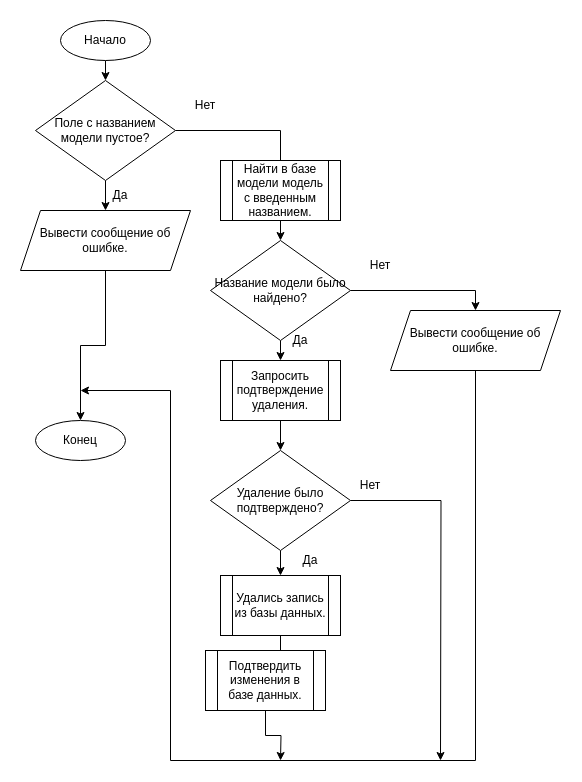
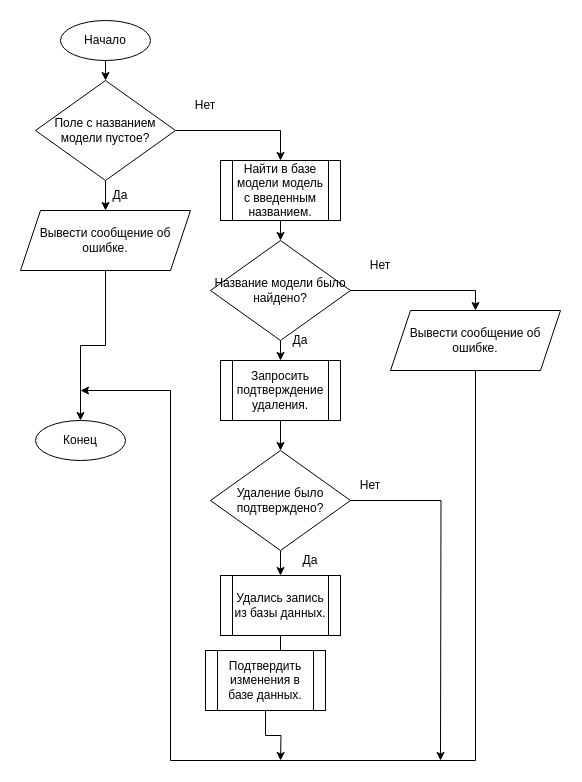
  <mxCell id="0" />
  <mxCell id="1" parent="0" />
  <mxCell id="2" style="edgeStyle=orthogonalEdgeStyle;rounded=0;orthogonalLoop=1;jettySize=auto;html=1;exitX=0.5;exitY=1;exitDx=0;exitDy=0;entryX=0.5;entryY=0;entryDx=0;entryDy=0;" parent="1" source="3" target="7" edge="1"><mxGeometry relative="1" as="geometry" /></mxCell>
  <mxCell id="3" value="Начало" style="ellipse;whiteSpace=wrap;html=1;" parent="1" vertex="1"><mxGeometry x="60" y="20" width="90" height="40" as="geometry" /></mxCell>
  <mxCell id="4" value="Конец" style="ellipse;whiteSpace=wrap;html=1;" parent="1" vertex="1"><mxGeometry x="35" y="420" width="90" height="40" as="geometry" /></mxCell>
  <mxCell id="5" style="edgeStyle=orthogonalEdgeStyle;rounded=0;orthogonalLoop=1;jettySize=auto;html=1;exitX=0.5;exitY=1;exitDx=0;exitDy=0;entryX=0.5;entryY=0;entryDx=0;entryDy=0;" parent="1" source="7" target="9" edge="1"><mxGeometry relative="1" as="geometry" /></mxCell>
- <mxCell id="6" style="edgeStyle=orthogonalEdgeStyle;rounded=0;orthogonalLoop=1;jettySize=auto;html=1;exitX=1;exitY=0.5;exitDx=0;exitDy=0;entryX=0.5;entryY=0;entryDx=0;entryDy=0;endArrow=none;" parent="1" source="7" target="12" edge="1"><mxGeometry relative="1" as="geometry" /></mxCell>
+ <mxCell id="6" style="edgeStyle=orthogonalEdgeStyle;rounded=0;orthogonalLoop=1;jettySize=auto;html=1;exitX=1;exitY=0.5;exitDx=0;exitDy=0;entryX=0.5;entryY=0;entryDx=0;entryDy=0;" parent="1" source="7" target="12" edge="1"><mxGeometry relative="1" as="geometry" /></mxCell>
  <mxCell id="7" value="Поле с названием модели пустое?" style="rhombus;whiteSpace=wrap;html=1;" parent="1" vertex="1"><mxGeometry x="35" y="80" width="140" height="100" as="geometry" /></mxCell>
  <mxCell id="8" style="edgeStyle=orthogonalEdgeStyle;rounded=0;orthogonalLoop=1;jettySize=auto;html=1;exitX=0.5;exitY=1;exitDx=0;exitDy=0;entryX=0.5;entryY=0;entryDx=0;entryDy=0;" parent="1" source="9" target="4" edge="1"><mxGeometry relative="1" as="geometry" /></mxCell>
  <mxCell id="9" value="Вывести сообщение об ошибке." style="shape=parallelogram;perimeter=parallelogramPerimeter;whiteSpace=wrap;html=1;fixedSize=1;" parent="1" vertex="1"><mxGeometry x="20" y="210" width="170" height="60" as="geometry" /></mxCell>
  <mxCell id="10" value="Да" style="text;html=1;strokeColor=none;fillColor=none;align=center;verticalAlign=middle;whiteSpace=wrap;rounded=0;" parent="1" vertex="1"><mxGeometry x="90" y="180" width="60" height="30" as="geometry" /></mxCell>
  <mxCell id="11" style="edgeStyle=orthogonalEdgeStyle;rounded=0;orthogonalLoop=1;jettySize=auto;html=1;exitX=0.5;exitY=1;exitDx=0;exitDy=0;entryX=0.5;entryY=0;entryDx=0;entryDy=0;" parent="1" source="12" target="17" edge="1"><mxGeometry relative="1" as="geometry" /></mxCell>
  <mxCell id="12" value="Найти в базе модели модель с введенным названием." style="shape=process;whiteSpace=wrap;html=1;backgroundOutline=1;" parent="1" vertex="1"><mxGeometry x="220" y="160" width="120" height="60" as="geometry" /></mxCell>
  <mxCell id="13" style="edgeStyle=orthogonalEdgeStyle;rounded=0;orthogonalLoop=1;jettySize=auto;html=1;exitX=0.5;exitY=1;exitDx=0;exitDy=0;" parent="1" source="14" target="31" edge="1"><mxGeometry relative="1" as="geometry" /></mxCell>
  <mxCell id="14" value="Удались запись из базы данных." style="shape=process;whiteSpace=wrap;html=1;backgroundOutline=1;" parent="1" vertex="1"><mxGeometry x="220" y="575" width="120" height="60" as="geometry" /></mxCell>
  <mxCell id="15" style="edgeStyle=orthogonalEdgeStyle;rounded=0;orthogonalLoop=1;jettySize=auto;html=1;exitX=1;exitY=0.5;exitDx=0;exitDy=0;entryX=0.5;entryY=0;entryDx=0;entryDy=0;" parent="1" source="17" target="20" edge="1"><mxGeometry relative="1" as="geometry" /></mxCell>
  <mxCell id="16" style="edgeStyle=orthogonalEdgeStyle;rounded=0;orthogonalLoop=1;jettySize=auto;html=1;exitX=0.5;exitY=1;exitDx=0;exitDy=0;entryX=0.5;entryY=0;entryDx=0;entryDy=0;" parent="1" source="17" edge="1"><mxGeometry relative="1" as="geometry"><mxPoint x="280" y="360" as="targetPoint" /></mxGeometry></mxCell>
  <mxCell id="17" value="Название модели было найдено?" style="rhombus;whiteSpace=wrap;html=1;" parent="1" vertex="1"><mxGeometry x="210" y="240" width="140" height="100" as="geometry" /></mxCell>
  <mxCell id="18" value="Нет" style="text;html=1;strokeColor=none;fillColor=none;align=center;verticalAlign=middle;whiteSpace=wrap;rounded=0;" parent="1" vertex="1"><mxGeometry x="175" y="90" width="60" height="30" as="geometry" /></mxCell>
  <mxCell id="19" style="edgeStyle=orthogonalEdgeStyle;rounded=0;orthogonalLoop=1;jettySize=auto;html=1;exitX=0.5;exitY=1;exitDx=0;exitDy=0;" parent="1" source="20" edge="1"><mxGeometry relative="1" as="geometry"><Array as="points"><mxPoint x="475" y="760" /><mxPoint x="170" y="760" /><mxPoint x="170" y="390" /></Array><mxPoint x="80" y="390" as="targetPoint" /></mxGeometry></mxCell>
  <mxCell id="20" value="Вывести сообщение об ошибке." style="shape=parallelogram;perimeter=parallelogramPerimeter;whiteSpace=wrap;html=1;fixedSize=1;" parent="1" vertex="1"><mxGeometry x="390" y="310" width="170" height="60" as="geometry" /></mxCell>
  <mxCell id="21" value="Нет" style="text;html=1;strokeColor=none;fillColor=none;align=center;verticalAlign=middle;whiteSpace=wrap;rounded=0;" parent="1" vertex="1"><mxGeometry x="350" y="250" width="60" height="30" as="geometry" /></mxCell>
  <mxCell id="22" style="edgeStyle=orthogonalEdgeStyle;rounded=0;orthogonalLoop=1;jettySize=auto;html=1;exitX=0.5;exitY=1;exitDx=0;exitDy=0;entryX=0.5;entryY=0;entryDx=0;entryDy=0;" parent="1" source="23" target="26" edge="1"><mxGeometry relative="1" as="geometry" /></mxCell>
  <mxCell id="23" value="Запросить подтверждение удаления." style="shape=process;whiteSpace=wrap;html=1;backgroundOutline=1;" parent="1" vertex="1"><mxGeometry x="220" y="360" width="120" height="60" as="geometry" /></mxCell>
  <mxCell id="24" style="edgeStyle=orthogonalEdgeStyle;rounded=0;orthogonalLoop=1;jettySize=auto;html=1;exitX=1;exitY=0.5;exitDx=0;exitDy=0;" parent="1" source="26" edge="1"><mxGeometry relative="1" as="geometry"><mxPoint x="440" y="760" as="targetPoint" /></mxGeometry></mxCell>
  <mxCell id="25" style="edgeStyle=orthogonalEdgeStyle;rounded=0;orthogonalLoop=1;jettySize=auto;html=1;exitX=0.5;exitY=1;exitDx=0;exitDy=0;entryX=0;entryY=1;entryDx=0;entryDy=0;" parent="1" source="26" target="28" edge="1"><mxGeometry relative="1" as="geometry" /></mxCell>
  <mxCell id="26" value="Удаление было подтверждено?" style="rhombus;whiteSpace=wrap;html=1;" parent="1" vertex="1"><mxGeometry x="210" y="450" width="140" height="100" as="geometry" /></mxCell>
  <mxCell id="27" value="Да" style="text;html=1;strokeColor=none;fillColor=none;align=center;verticalAlign=middle;whiteSpace=wrap;rounded=0;" parent="1" vertex="1"><mxGeometry x="270" y="325" width="60" height="30" as="geometry" /></mxCell>
  <mxCell id="28" value="Да" style="text;html=1;strokeColor=none;fillColor=none;align=center;verticalAlign=middle;whiteSpace=wrap;rounded=0;" parent="1" vertex="1"><mxGeometry x="280" y="545" width="60" height="30" as="geometry" /></mxCell>
  <mxCell id="29" value="Нет" style="text;html=1;strokeColor=none;fillColor=none;align=center;verticalAlign=middle;whiteSpace=wrap;rounded=0;" parent="1" vertex="1"><mxGeometry x="340" y="470" width="60" height="30" as="geometry" /></mxCell>
  <mxCell id="30" style="edgeStyle=orthogonalEdgeStyle;rounded=0;orthogonalLoop=1;jettySize=auto;html=1;" parent="1" source="31" edge="1"><mxGeometry relative="1" as="geometry"><mxPoint x="280" y="760" as="targetPoint" /></mxGeometry></mxCell>
  <mxCell id="31" value="Подтвердить изменения в базе данных." style="shape=process;whiteSpace=wrap;html=1;backgroundOutline=1;" parent="1" vertex="1"><mxGeometry x="205" y="650" width="120" height="60" as="geometry" /></mxCell>
